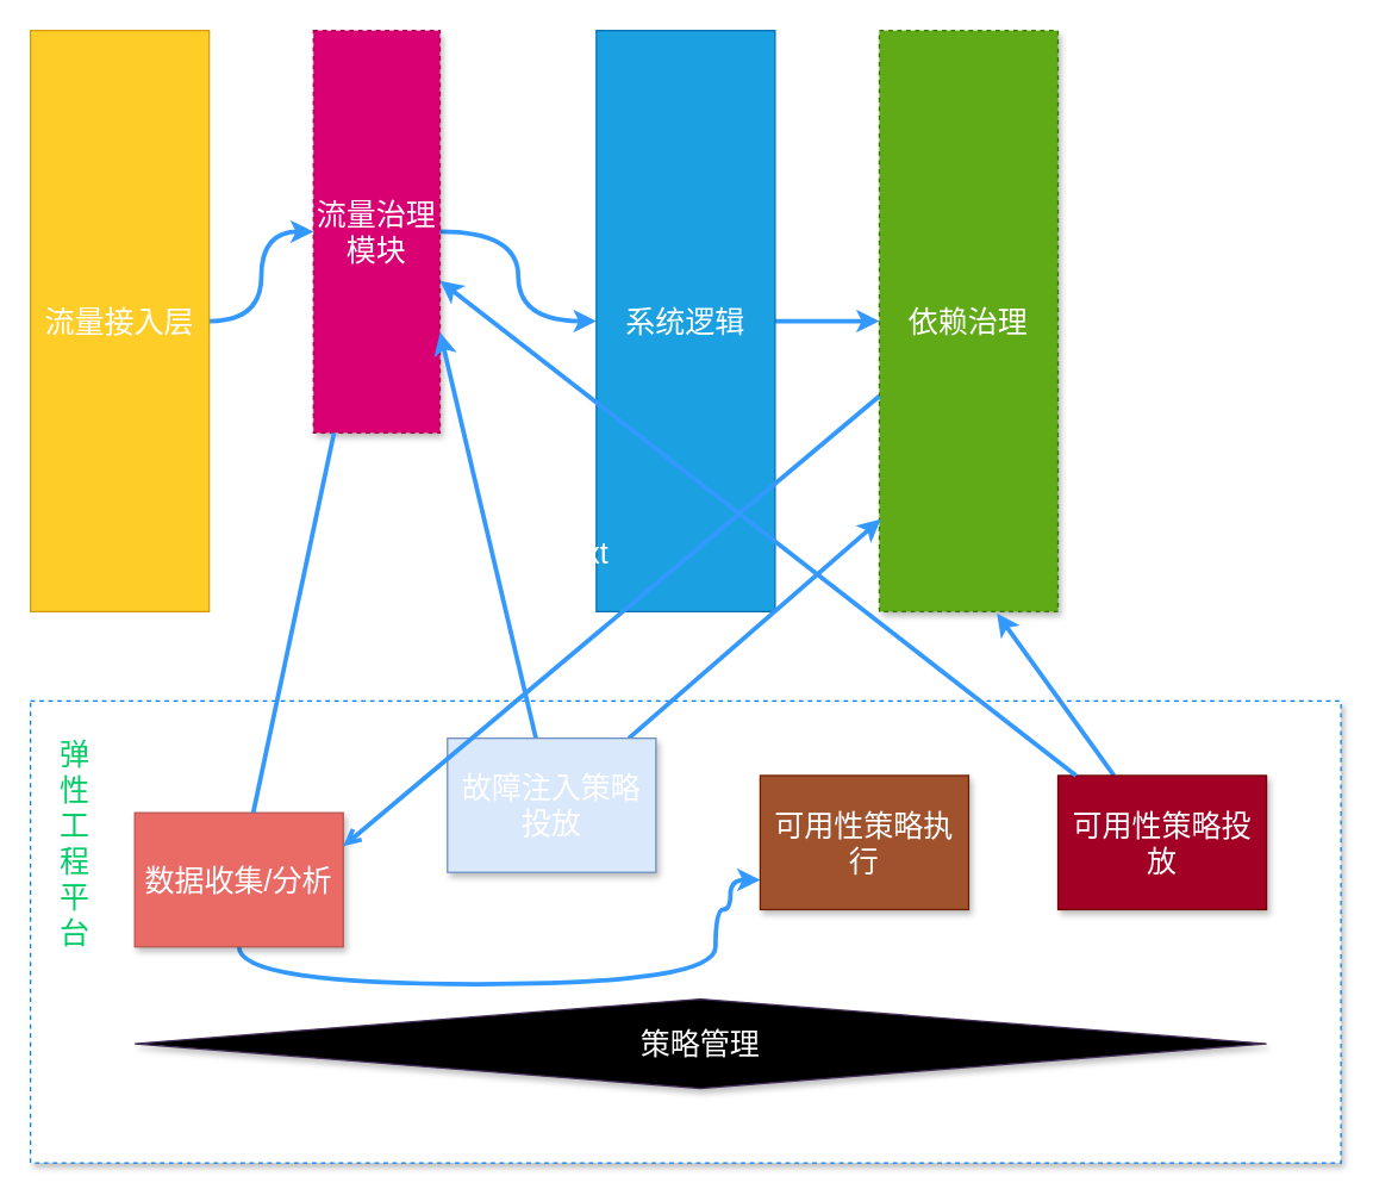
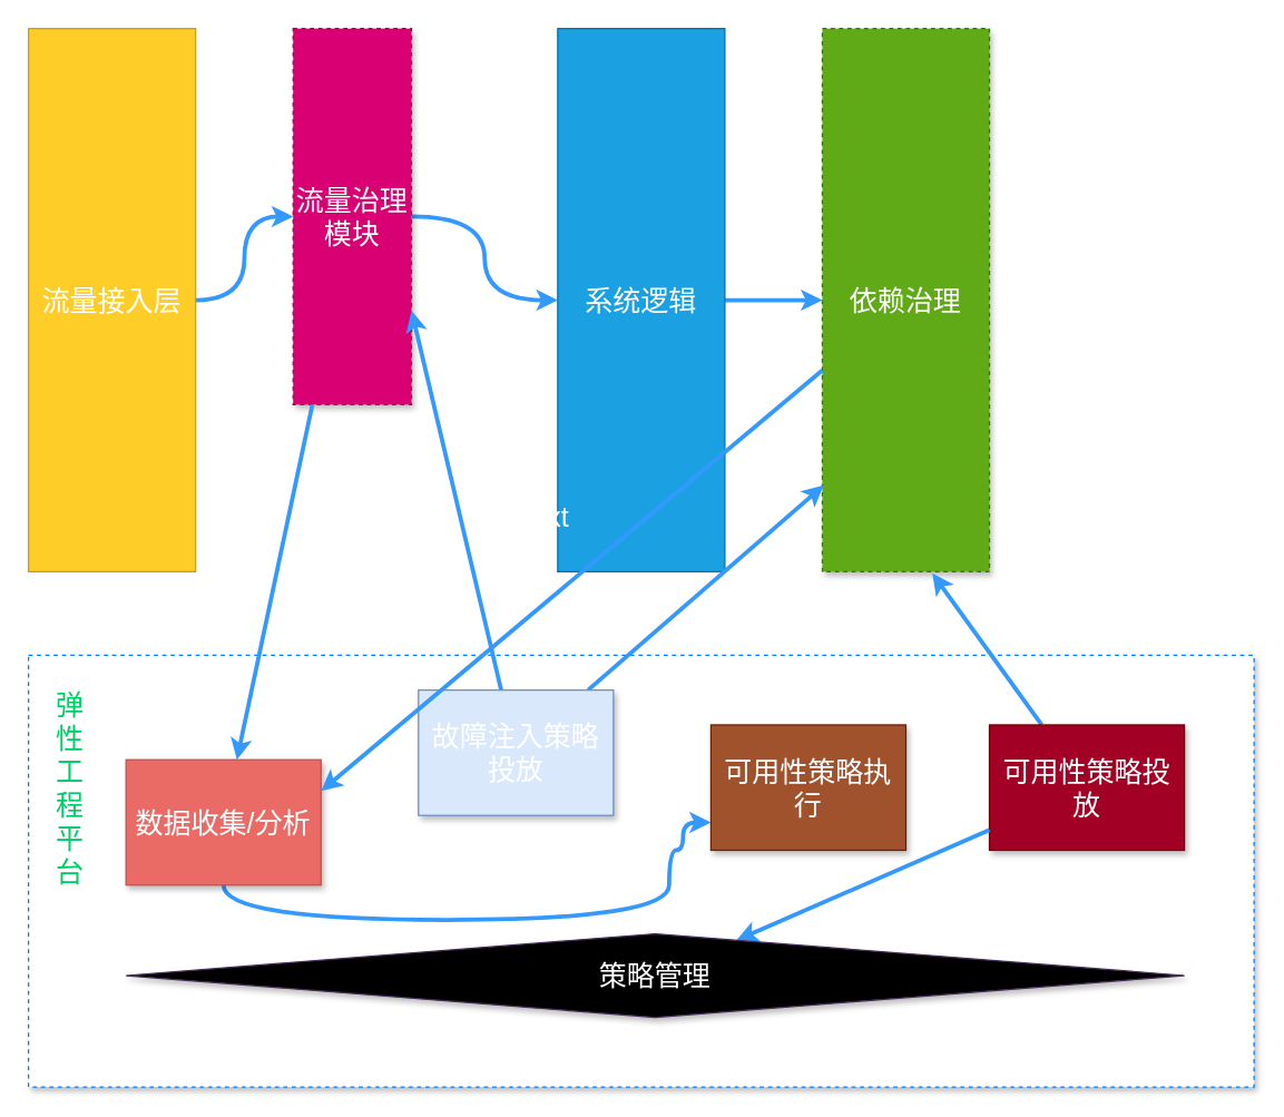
  <mxCell id="0" />
  <mxCell id="1" parent="0" />
  <mxCell id="2" style="edgeStyle=orthogonalEdgeStyle;curved=1;rounded=0;orthogonalLoop=1;jettySize=auto;html=1;entryX=0;entryY=0.5;entryDx=0;entryDy=0;fontSize=20;fontColor=#FFFFFF;strokeWidth=3;strokeColor=#3399FF;" edge="1" parent="1" source="3" target="5"><mxGeometry relative="1" as="geometry" /></mxCell>
  <mxCell id="3" value="流量接入层" style="rounded=0;whiteSpace=wrap;html=1;fillColor=#ffcd28;strokeColor=#d79b00;fontColor=#FFFFFF;fontSize=20;" vertex="1" parent="1"><mxGeometry x="20" y="20" width="120" height="390" as="geometry" /></mxCell>
  <mxCell id="4" style="edgeStyle=orthogonalEdgeStyle;curved=1;rounded=0;orthogonalLoop=1;jettySize=auto;html=1;entryX=0;entryY=0.5;entryDx=0;entryDy=0;fontSize=20;fontColor=#FFFFFF;strokeColor=#3399FF;strokeWidth=3;" edge="1" parent="1" source="5" target="7"><mxGeometry relative="1" as="geometry" /></mxCell>
  <mxCell id="5" value="流量治理模块" style="rounded=0;whiteSpace=wrap;html=1;fillColor=#d80073;strokeColor=#A50040;fontColor=#ffffff;fontSize=20;dashed=1;sketch=0;glass=0;shadow=1;" vertex="1" parent="1"><mxGeometry x="210" y="20" width="85" height="270" as="geometry" /></mxCell>
  <mxCell id="6" style="edgeStyle=orthogonalEdgeStyle;curved=1;rounded=0;orthogonalLoop=1;jettySize=auto;html=1;entryX=0;entryY=0.5;entryDx=0;entryDy=0;fontSize=20;fontColor=#FFFFFF;strokeColor=#3399FF;strokeWidth=3;" edge="1" parent="1" source="7" target="8"><mxGeometry relative="1" as="geometry" /></mxCell>
  <mxCell id="7" value="系统逻辑" style="rounded=0;whiteSpace=wrap;html=1;fillColor=#1ba1e2;strokeColor=#006EAF;fontColor=#ffffff;fontSize=20;" vertex="1" parent="1"><mxGeometry x="400" y="20" width="120" height="390" as="geometry" /></mxCell>
  <mxCell id="8" value="依赖治理" style="rounded=0;whiteSpace=wrap;html=1;fillColor=#60a917;strokeColor=#2D7600;fontSize=20;fontColor=#ffffff;dashed=1;shadow=1;" vertex="1" parent="1"><mxGeometry x="590" y="20" width="120" height="390" as="geometry" /></mxCell>
  <mxCell id="9" value="" style="rounded=0;whiteSpace=wrap;html=1;shadow=1;glass=0;dashed=1;sketch=0;fontSize=20;fontColor=#FFFFFF;gradientColor=none;strokeColor=#007FFF;" vertex="1" parent="1"><mxGeometry x="20" y="470" width="880" height="310" as="geometry" /></mxCell>
  <mxCell id="10" style="edgeStyle=orthogonalEdgeStyle;rounded=0;orthogonalLoop=1;jettySize=auto;html=1;fontSize=20;fontColor=#FFFFFF;strokeColor=#3399FF;strokeWidth=3;curved=1;" edge="1" parent="1" source="11"><mxGeometry relative="1" as="geometry"><mxPoint x="510" y="590" as="targetPoint" /><Array as="points"><mxPoint x="160" y="660" /><mxPoint x="480" y="660" /><mxPoint x="480" y="610" /><mxPoint x="490" y="610" /><mxPoint x="490" y="590" /></Array></mxGeometry></mxCell>
  <mxCell id="11" value="数据收集/分析" style="rounded=0;whiteSpace=wrap;html=1;shadow=1;glass=0;sketch=0;fontSize=20;strokeColor=#b85450;fillColor=#EA6B66;fontColor=#FFFFFF;" vertex="1" parent="1"><mxGeometry x="90" y="545" width="140" height="90" as="geometry" /></mxCell>
  <mxCell id="12" style="edgeStyle=none;rounded=0;orthogonalLoop=1;jettySize=auto;html=1;entryX=0.008;entryY=0.841;entryDx=0;entryDy=0;entryPerimeter=0;fontSize=20;fontColor=#FFFFFF;strokeColor=#3399FF;strokeWidth=3;" edge="1" parent="1" source="14" target="8"><mxGeometry relative="1" as="geometry" /></mxCell>
  <mxCell id="13" style="edgeStyle=none;rounded=0;orthogonalLoop=1;jettySize=auto;html=1;entryX=1;entryY=0.75;entryDx=0;entryDy=0;fontSize=20;fontColor=#FFFFFF;strokeColor=#3399FF;strokeWidth=3;" edge="1" parent="1" source="14" target="5"><mxGeometry relative="1" as="geometry" /></mxCell>
  <mxCell id="14" value="故障注入策略投放" style="rounded=0;whiteSpace=wrap;html=1;shadow=1;glass=0;sketch=0;fontSize=20;strokeColor=#6c8ebf;fillColor=#dae8fc;fontColor=#FFFFFF;" vertex="1" parent="1"><mxGeometry x="300" y="495" width="140" height="90" as="geometry" /></mxCell>
  <mxCell id="15" value="可用性策略执行" style="rounded=0;whiteSpace=wrap;html=1;shadow=1;glass=0;sketch=0;fontSize=20;strokeColor=#6D1F00;fillColor=#a0522d;fontColor=#ffffff;" vertex="1" parent="1"><mxGeometry x="510" y="520" width="140" height="90" as="geometry" /></mxCell>
  <mxCell id="16" style="rounded=0;orthogonalLoop=1;jettySize=auto;html=1;entryX=0.658;entryY=1.003;entryDx=0;entryDy=0;entryPerimeter=0;fontSize=20;fontColor=#FFFFFF;strokeColor=#3399FF;strokeWidth=3;" edge="1" parent="1" source="17" target="8"><mxGeometry relative="1" as="geometry" /></mxCell>
  <mxCell id="17" value="可用性策略投放" style="rounded=0;whiteSpace=wrap;html=1;shadow=1;glass=0;sketch=0;fontSize=20;strokeColor=#6F0000;fillColor=#a20025;fontColor=#ffffff;" vertex="1" parent="1"><mxGeometry x="710" y="520" width="140" height="90" as="geometry" /></mxCell>
- <mxCell id="18" style="edgeStyle=none;rounded=0;orthogonalLoop=1;jettySize=auto;html=1;fontSize=20;fontColor=#FFFFFF;strokeColor=#3399FF;strokeWidth=3;" edge="1" parent="1" source="17" target="5"><mxGeometry relative="1" as="geometry" /></mxCell>
- <mxCell id="19" style="edgeStyle=none;rounded=0;orthogonalLoop=1;jettySize=auto;html=1;entryX=1;entryY=0.25;entryDx=0;entryDy=0;fontSize=20;fontColor=#FFFFFF;strokeColor=#3399FF;strokeWidth=3;endArrow=open;" edge="1" parent="1" source="8" target="11"><mxGeometry relative="1" as="geometry" /></mxCell>
+ <mxCell id="18" style="edgeStyle=none;rounded=0;orthogonalLoop=1;jettySize=auto;html=1;fontSize=20;fontColor=#FFFFFF;strokeColor=#3399FF;strokeWidth=3;" edge="1" parent="1" source="17" target="22"><mxGeometry relative="1" as="geometry" /></mxCell>
+ <mxCell id="19" style="edgeStyle=none;rounded=0;orthogonalLoop=1;jettySize=auto;html=1;entryX=1;entryY=0.25;entryDx=0;entryDy=0;fontSize=20;fontColor=#FFFFFF;strokeColor=#3399FF;strokeWidth=3;" edge="1" parent="1" source="8" target="11"><mxGeometry relative="1" as="geometry" /></mxCell>
  <mxCell id="20" value="Text" style="text;html=1;strokeColor=none;fillColor=none;align=center;verticalAlign=middle;whiteSpace=wrap;rounded=0;shadow=1;glass=0;sketch=0;fontSize=20;fontColor=#FFFFFF;" vertex="1" parent="1"><mxGeometry x="370" y="360" width="40" height="20" as="geometry" /></mxCell>
  <mxCell id="21" value="弹性工程平台" style="text;html=1;strokeColor=none;fillColor=none;align=center;verticalAlign=middle;whiteSpace=wrap;rounded=0;shadow=1;glass=0;sketch=0;fontSize=20;fontColor=#00CC66;" vertex="1" parent="1"><mxGeometry x="30" y="555" width="40" height="20" as="geometry" /></mxCell>
  <mxCell id="22" value="策略管理" style="rhombus;whiteSpace=wrap;html=1;shadow=1;glass=0;sketch=0;fontSize=20;fontColor=#ffffff;strokeColor=#432D57;fillColor=#000000;" vertex="1" parent="1"><mxGeometry x="90" y="670" width="760" height="60" as="geometry" /></mxCell>
- <mxCell id="23" style="edgeStyle=none;rounded=0;orthogonalLoop=1;jettySize=auto;html=1;fontSize=20;fontColor=#FFFFFF;strokeColor=#3399FF;strokeWidth=3;endArrow=none;" edge="1" parent="1" source="5" target="11"><mxGeometry relative="1" as="geometry" /></mxCell>
+ <mxCell id="23" style="edgeStyle=none;rounded=0;orthogonalLoop=1;jettySize=auto;html=1;fontSize=20;fontColor=#FFFFFF;strokeColor=#3399FF;strokeWidth=3;" edge="1" parent="1" source="5" target="11"><mxGeometry relative="1" as="geometry" /></mxCell>
